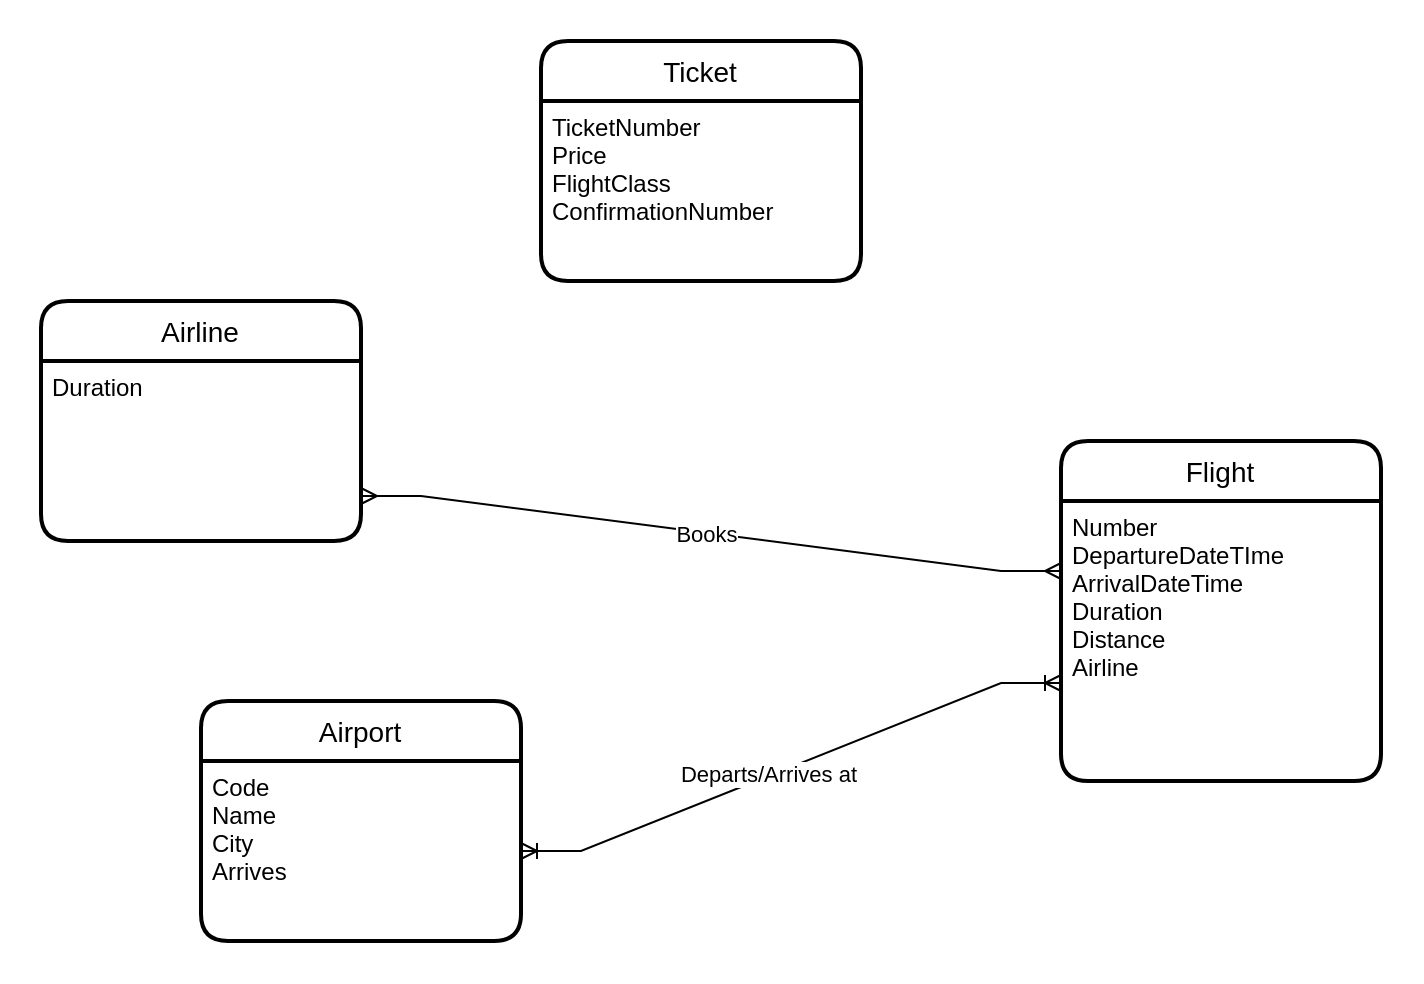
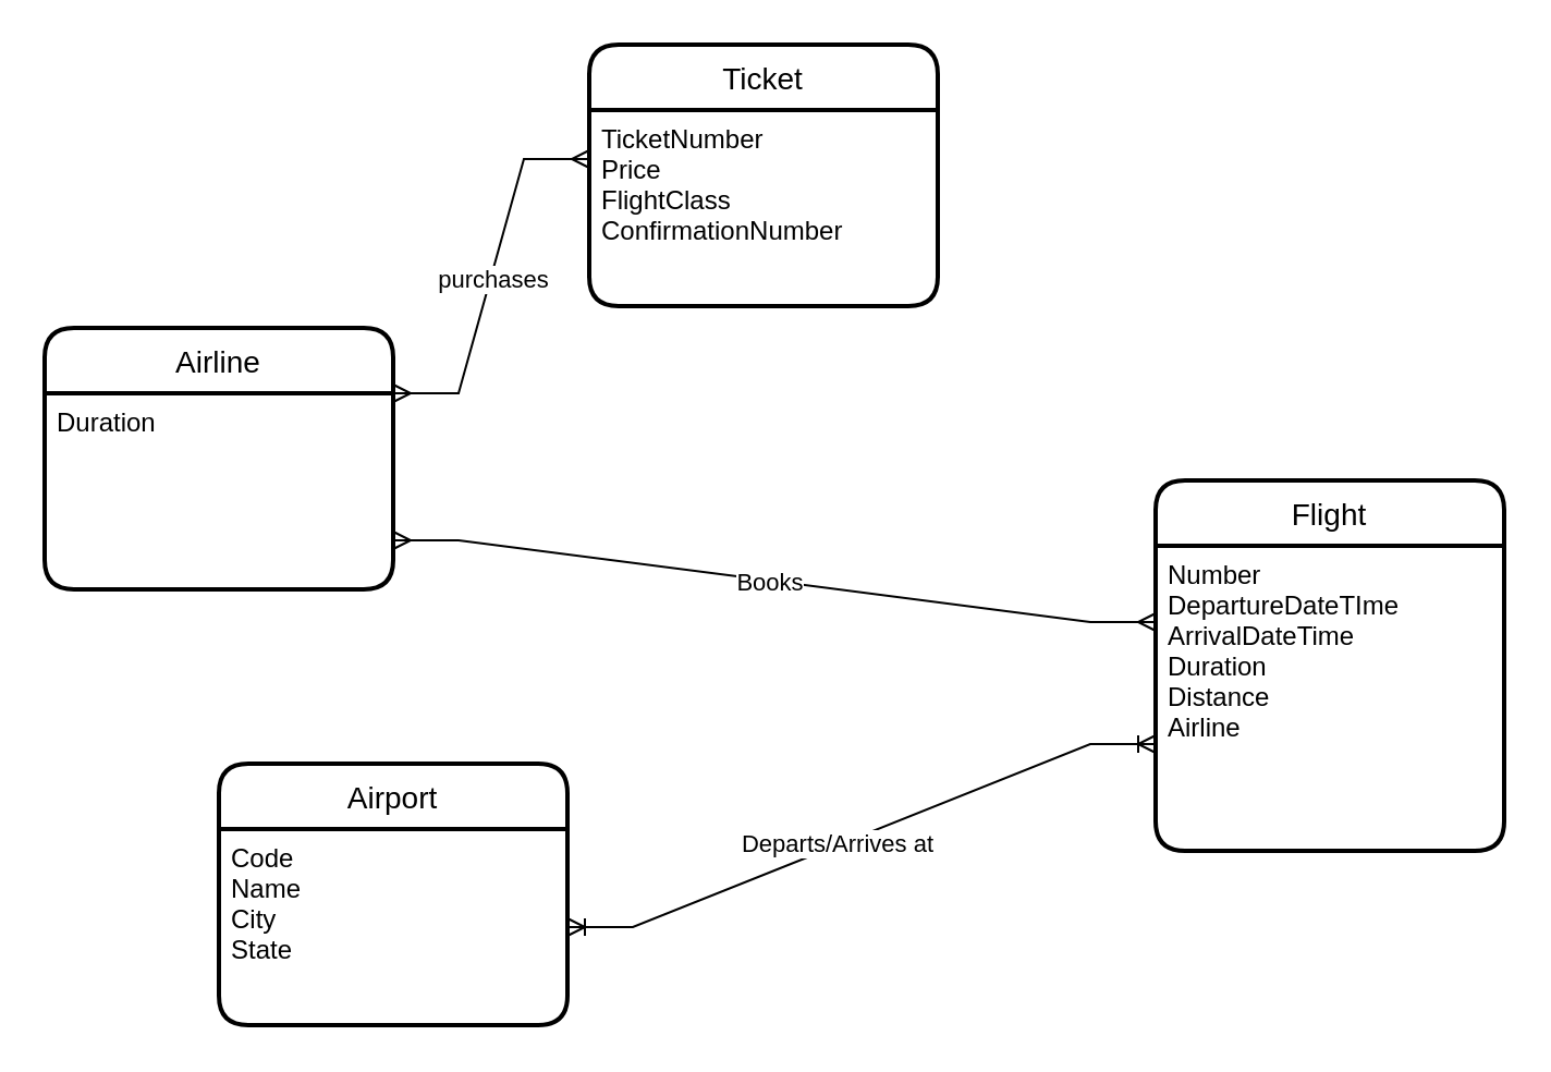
  <mxCell id="0" />
  <mxCell id="1" parent="0" />
  <mxCell id="2" value="Airline" style="swimlane;childLayout=stackLayout;horizontal=1;startSize=30;horizontalStack=0;rounded=1;fontSize=14;fontStyle=0;strokeWidth=2;resizeParent=0;resizeLast=1;shadow=0;dashed=0;align=center;" vertex="1" parent="1"><mxGeometry x="20" y="150" width="160" height="120" as="geometry" /></mxCell>
  <mxCell id="3" value="Duration" style="align=left;strokeColor=none;fillColor=none;spacingLeft=4;fontSize=12;verticalAlign=top;resizable=0;rotatable=0;part=1;" vertex="1" parent="2"><mxGeometry y="30" width="160" height="90" as="geometry" /></mxCell>
  <mxCell id="4" value="Flight" style="swimlane;childLayout=stackLayout;horizontal=1;startSize=30;horizontalStack=0;rounded=1;fontSize=14;fontStyle=0;strokeWidth=2;resizeParent=0;resizeLast=1;shadow=0;dashed=0;align=center;" vertex="1" parent="1"><mxGeometry x="530" y="220" width="160" height="170" as="geometry" /></mxCell>
  <mxCell id="5" value="Number&#10;DepartureDateTIme&#10;ArrivalDateTime&#10;Duration&#10;Distance&#10;Airline" style="align=left;strokeColor=none;fillColor=none;spacingLeft=4;fontSize=12;verticalAlign=top;resizable=0;rotatable=0;part=1;" vertex="1" parent="4"><mxGeometry y="30" width="160" height="140" as="geometry" /></mxCell>
  <mxCell id="6" value="" style="edgeStyle=entityRelationEdgeStyle;fontSize=12;html=1;endArrow=ERmany;startArrow=ERmany;rounded=0;exitX=1;exitY=0.75;exitDx=0;exitDy=0;entryX=0;entryY=0.25;entryDx=0;entryDy=0;" edge="1" parent="1" source="3" target="5"><mxGeometry width="100" height="100" relative="1" as="geometry"><mxPoint x="220" y="180" as="sourcePoint" /><mxPoint x="320" y="80" as="targetPoint" /></mxGeometry></mxCell>
  <mxCell id="7" value="Books" style="edgeLabel;html=1;align=center;verticalAlign=middle;resizable=0;points=[];" vertex="1" connectable="0" parent="6"><mxGeometry x="-0.015" y="-1" relative="1" as="geometry"><mxPoint as="offset" /></mxGeometry></mxCell>
  <mxCell id="8" value="Airport" style="swimlane;childLayout=stackLayout;horizontal=1;startSize=30;horizontalStack=0;rounded=1;fontSize=14;fontStyle=0;strokeWidth=2;resizeParent=0;resizeLast=1;shadow=0;dashed=0;align=center;" vertex="1" parent="1"><mxGeometry x="100" y="350" width="160" height="120" as="geometry" /></mxCell>
- <mxCell id="9" value="Code&#10;Name&#10;City&#10;Arrives" style="align=left;strokeColor=none;fillColor=none;spacingLeft=4;fontSize=12;verticalAlign=top;resizable=0;rotatable=0;part=1;" vertex="1" parent="8"><mxGeometry y="30" width="160" height="90" as="geometry" /></mxCell>
+ <mxCell id="9" value="Code&#10;Name&#10;City&#10;State" style="align=left;strokeColor=none;fillColor=none;spacingLeft=4;fontSize=12;verticalAlign=top;resizable=0;rotatable=0;part=1;" vertex="1" parent="8"><mxGeometry y="30" width="160" height="90" as="geometry" /></mxCell>
  <mxCell id="10" value="" style="edgeStyle=entityRelationEdgeStyle;fontSize=12;html=1;endArrow=ERoneToMany;startArrow=ERoneToMany;rounded=0;exitX=1;exitY=0.5;exitDx=0;exitDy=0;entryX=0;entryY=0.65;entryDx=0;entryDy=0;entryPerimeter=0;" edge="1" parent="1" source="9" target="5"><mxGeometry width="100" height="100" relative="1" as="geometry"><mxPoint x="360" y="380" as="sourcePoint" /><mxPoint x="460" y="280" as="targetPoint" /></mxGeometry></mxCell>
  <mxCell id="11" value="Departs/Arrives at" style="edgeLabel;html=1;align=center;verticalAlign=middle;resizable=0;points=[];" vertex="1" connectable="0" parent="10"><mxGeometry x="-0.085" y="1" relative="1" as="geometry"><mxPoint as="offset" /></mxGeometry></mxCell>
  <mxCell id="12" value="Ticket" style="swimlane;childLayout=stackLayout;horizontal=1;startSize=30;horizontalStack=0;rounded=1;fontSize=14;fontStyle=0;strokeWidth=2;resizeParent=0;resizeLast=1;shadow=0;dashed=0;align=center;" vertex="1" parent="1"><mxGeometry x="270" y="20" width="160" height="120" as="geometry" /></mxCell>
  <mxCell id="13" value="TicketNumber&#10;Price&#10;FlightClass&#10;ConfirmationNumber" style="align=left;strokeColor=none;fillColor=none;spacingLeft=4;fontSize=12;verticalAlign=top;resizable=0;rotatable=0;part=1;" vertex="1" parent="12"><mxGeometry y="30" width="160" height="90" as="geometry" /></mxCell>
+ <mxCell id="14" value="" style="edgeStyle=entityRelationEdgeStyle;fontSize=12;html=1;endArrow=ERmany;startArrow=ERmany;rounded=0;entryX=0;entryY=0.25;entryDx=0;entryDy=0;exitX=1;exitY=0;exitDx=0;exitDy=0;" edge="1" parent="1" source="3" target="13"><mxGeometry width="100" height="100" relative="1" as="geometry"><mxPoint x="70" y="140" as="sourcePoint" /><mxPoint x="170" y="40" as="targetPoint" /></mxGeometry></mxCell>
+ <mxCell id="15" value="purchases" style="edgeLabel;html=1;align=center;verticalAlign=middle;resizable=0;points=[];" vertex="1" connectable="0" parent="14"><mxGeometry x="-0.005" y="-1" relative="1" as="geometry"><mxPoint as="offset" /></mxGeometry></mxCell>
